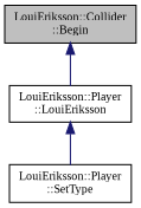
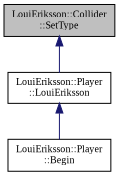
  digraph {
    fontname="Liberation Serif"
    rankdir=TB
    node [color=black fillcolor=white fontname="Liberation Serif" fontsize=10 shape=record style=filled]
    edge [color=midnightblue dir=back fontname="Liberation Serif" fontsize=10 labelfontname=Helvetica labelfontsize=10 style=solid]
-   n1 [fillcolor=grey75 fontcolor=black height=0.2 label="LouiEriksson::Collider\l::Begin" width=0.4]
+   n1 [fillcolor=grey75 fontcolor=black height=0.2 label="LouiEriksson::Collider\l::SetType" width=0.4]
    n2 [height=0.2 label="LouiEriksson::Player\l::LouiEriksson" width=0.4]
-   n3 [height=0.2 label="LouiEriksson::Player\l::SetType" width=0.4]
+   n3 [height=0.2 label="LouiEriksson::Player\l::Begin" width=0.4]
    n1 -> n2
    n2 -> n3
  }
